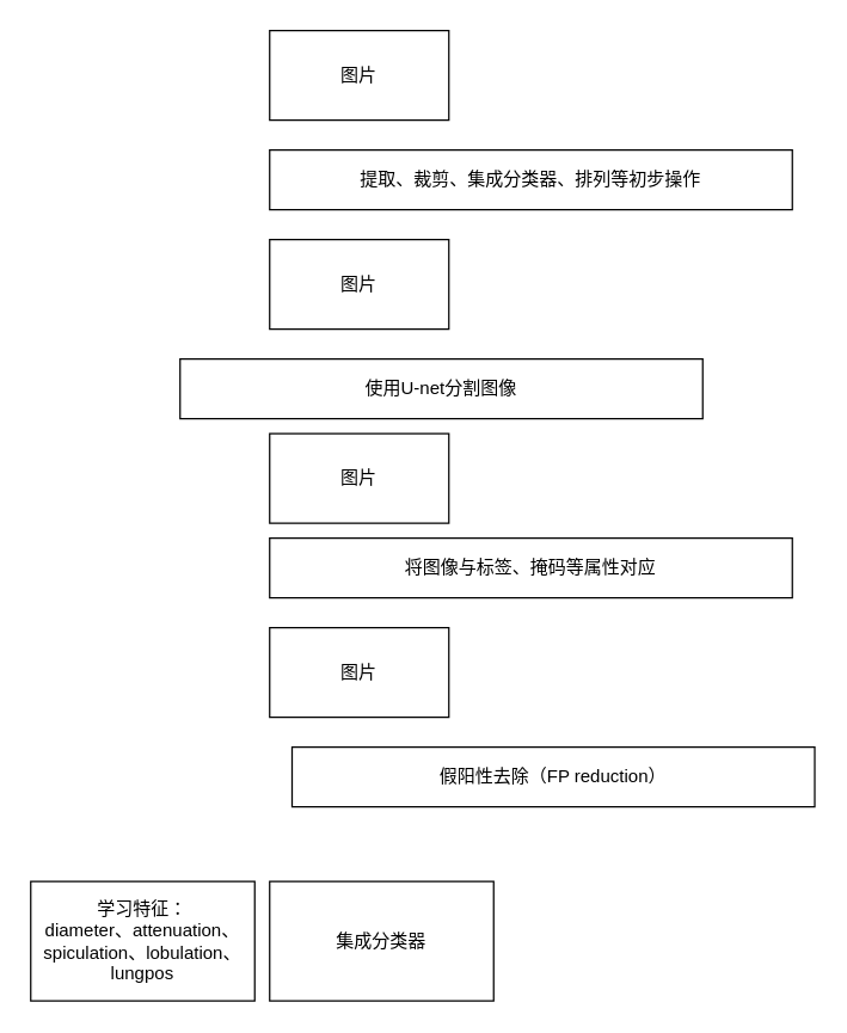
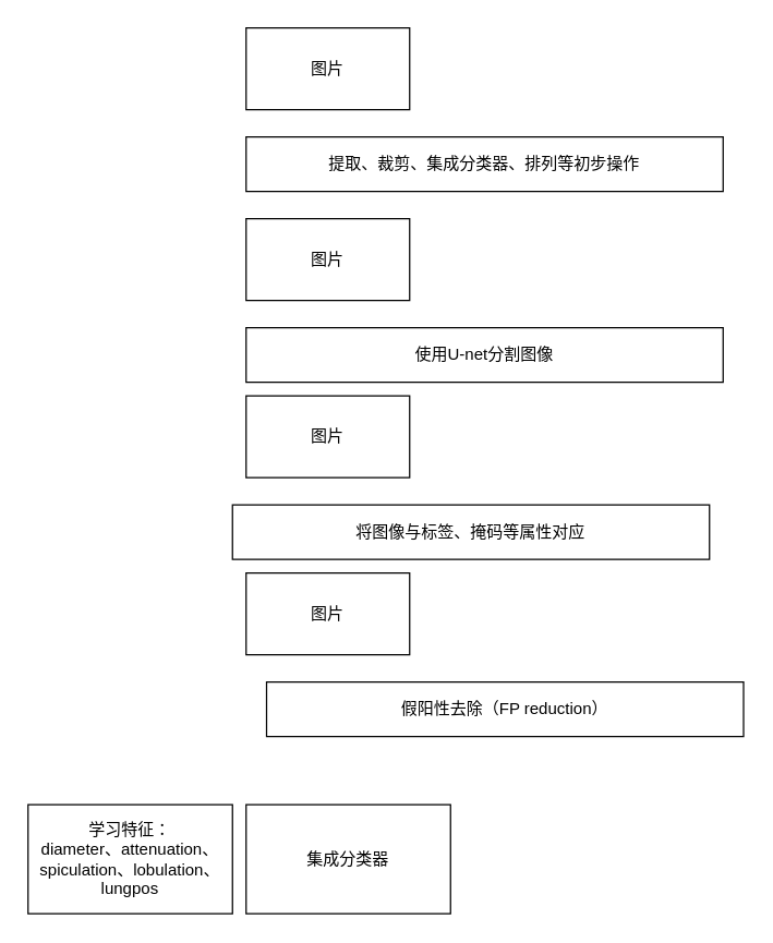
  <mxCell id="0" />
  <mxCell id="1" parent="0" />
  <mxCell id="2" value="图片" style="rounded=0;whiteSpace=wrap;html=1;" vertex="1" parent="1"><mxGeometry x="180" y="20" width="120" height="60" as="geometry" /></mxCell>
- <mxCell id="3" value="使用U-net分割图像" style="rounded=0;whiteSpace=wrap;html=1;" vertex="1" parent="1"><mxGeometry x="120" y="240" width="350" height="40" as="geometry" /></mxCell>
- <mxCell id="4" value="将图像与标签、掩码等属性对应" style="whiteSpace=wrap;html=1;" vertex="1" parent="1"><mxGeometry x="180" y="360" width="350" height="40" as="geometry" /></mxCell>
+ <mxCell id="3" value="使用U-net分割图像" style="rounded=0;whiteSpace=wrap;html=1;" vertex="1" parent="1"><mxGeometry x="180" y="240" width="350" height="40" as="geometry" /></mxCell>
+ <mxCell id="4" value="将图像与标签、掩码等属性对应" style="whiteSpace=wrap;html=1;" vertex="1" parent="1"><mxGeometry x="170" y="370" width="350" height="40" as="geometry" /></mxCell>
  <mxCell id="5" value="假阳性去除（FP reduction）" style="whiteSpace=wrap;html=1;" vertex="1" parent="1"><mxGeometry x="195" y="500" width="350" height="40" as="geometry" /></mxCell>
  <mxCell id="6" value="提取、裁剪、集成分类器、排列等初步操作" style="whiteSpace=wrap;html=1;" vertex="1" parent="1"><mxGeometry x="180" y="100" width="350" height="40" as="geometry" /></mxCell>
  <mxCell id="7" value="图片" style="rounded=0;whiteSpace=wrap;html=1;" vertex="1" parent="1"><mxGeometry x="180" y="160" width="120" height="60" as="geometry" /></mxCell>
  <mxCell id="8" value="图片" style="rounded=0;whiteSpace=wrap;html=1;" vertex="1" parent="1"><mxGeometry x="180" y="290" width="120" height="60" as="geometry" /></mxCell>
  <mxCell id="9" value="图片" style="rounded=0;whiteSpace=wrap;html=1;" vertex="1" parent="1"><mxGeometry x="180" y="420" width="120" height="60" as="geometry" /></mxCell>
  <mxCell id="10" value="学习特征：&lt;div&gt;diameter、attenuation、spiculation、lobulation、lungpos&lt;/div&gt;" style="whiteSpace=wrap;html=1;" vertex="1" parent="1"><mxGeometry x="20" y="590" width="150" height="80" as="geometry" /></mxCell>
  <mxCell id="11" value="集成分类器" style="whiteSpace=wrap;html=1;" vertex="1" parent="1"><mxGeometry x="180" y="590" width="150" height="80" as="geometry" /></mxCell>
